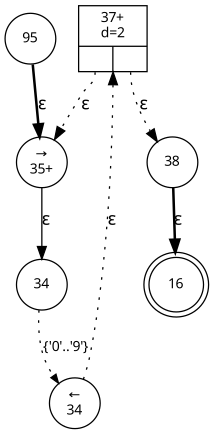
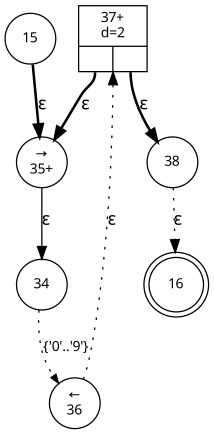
  digraph {
    fontname="Noto Sans"
    rankdir=TB
    node [fixedsize=true fontname="Noto Sans" fontsize=11 shape=circle peripheries=1]
    edge [fontname="Noto Sans" style=dotted]
    n1 [label=16 shape=doublecircle width=.6 peripheries=""]
    n2 [label=34 width=.55]
-   n3 [label="&larr;\n34" width=.55]
+   n3 [label="&larr;\n36" width=.55]
    n4 [fixedsize=false label="{37+\nd=2|{<p0>|<p1>}}" shape=record]
    n5 [label="&rarr;\n35+" width=.55]
    n6 [label=38 width=.55]
-   n7 [label=95 width=.55]
+   n7 [label=15 width=.55]
    n2 -> n3 [arrowhead=normal arrowsize=.7 fontsize=11 label="{'0'..'9'}"]
    n3 -> n4 [label="&epsilon;"]
-   n4 -> n5 [label="&epsilon;" tailport=p0]
-   n4 -> n6 [label="&epsilon;" tailport=p1]
+   n4 -> n5 [label="&epsilon;" style=bold tailport=p0]
+   n4 -> n6 [label="&epsilon;" style=bold tailport=p1]
    n5 -> n2 [label="&epsilon;" style=solid]
-   n6 -> n1 [label="&epsilon;" style=bold]
+   n6 -> n1 [label="&epsilon;"]
    n7 -> n5 [label="&epsilon;" style=bold]
  }
